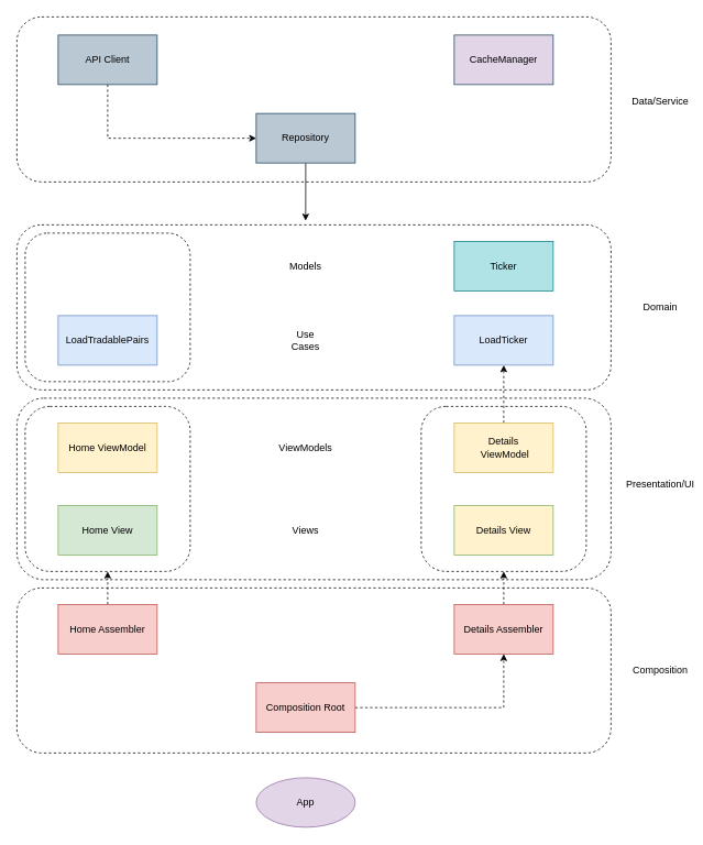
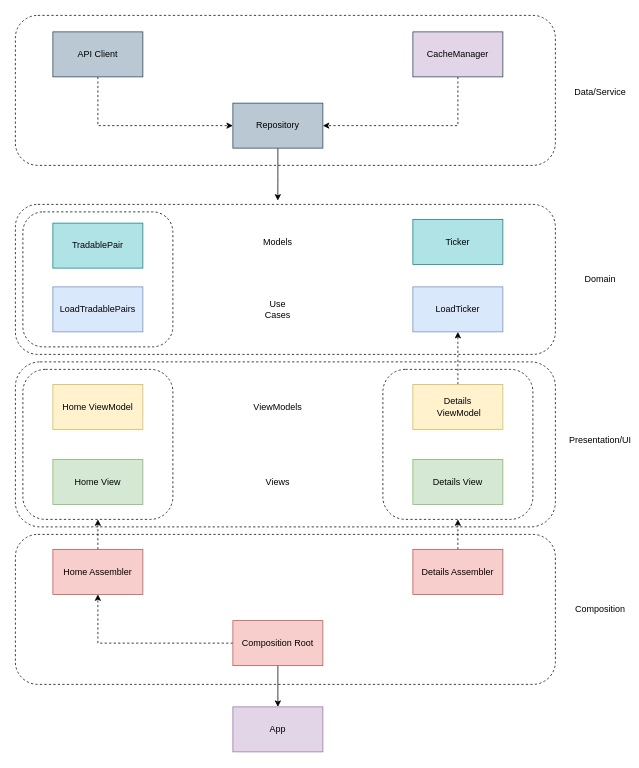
  <mxCell id="0" />
  <mxCell id="1" parent="0" />
  <mxCell id="2" value="" style="rounded=1;whiteSpace=wrap;html=1;fillColor=none;dashed=1;strokeWidth=1;" vertex="1" parent="1"><mxGeometry x="20" y="20" width="720" height="200" as="geometry" /></mxCell>
  <mxCell id="3" value="" style="rounded=1;whiteSpace=wrap;html=1;fillColor=none;dashed=1;strokeWidth=1;" vertex="1" parent="1"><mxGeometry x="30" y="282" width="200" height="180" as="geometry" /></mxCell>
  <mxCell id="4" value="" style="rounded=1;whiteSpace=wrap;html=1;fillColor=none;dashed=1;strokeWidth=1;" vertex="1" parent="1"><mxGeometry x="20" y="482" width="720" height="220" as="geometry" /></mxCell>
  <mxCell id="5" value="" style="rounded=1;whiteSpace=wrap;html=1;fillColor=none;dashed=1;strokeWidth=1;" vertex="1" parent="1"><mxGeometry x="30" y="492" width="200" height="200" as="geometry" /></mxCell>
  <mxCell id="6" value="" style="rounded=1;whiteSpace=wrap;html=1;fillColor=none;dashed=1;strokeWidth=1;" vertex="1" parent="1"><mxGeometry x="510" y="492" width="200" height="200" as="geometry" /></mxCell>
  <mxCell id="7" value="" style="rounded=1;whiteSpace=wrap;html=1;fillColor=none;dashed=1;strokeWidth=1;" vertex="1" parent="1"><mxGeometry x="20" y="712" width="720" height="200" as="geometry" /></mxCell>
- <mxCell id="10" value="" style="edgeStyle=orthogonalEdgeStyle;rounded=0;orthogonalLoop=1;jettySize=auto;html=1;dashed=1;" edge="1" parent="1" source="11" target="16"><mxGeometry relative="1" as="geometry" /></mxCell>
+ <mxCell id="8" value="" style="edgeStyle=orthogonalEdgeStyle;rounded=0;orthogonalLoop=1;jettySize=auto;html=1;" edge="1" parent="1" source="11" target="12"><mxGeometry relative="1" as="geometry" /></mxCell>
+ <mxCell id="9" value="" style="edgeStyle=orthogonalEdgeStyle;rounded=0;orthogonalLoop=1;jettySize=auto;html=1;dashed=1;" edge="1" parent="1" source="11" target="14"><mxGeometry relative="1" as="geometry" /></mxCell>
  <mxCell id="11" value="Composition Root" style="rounded=0;whiteSpace=wrap;html=1;fillColor=#f8cecc;strokeColor=#b85450;" vertex="1" parent="1"><mxGeometry x="310" y="827" width="120" height="60" as="geometry" /></mxCell>
- <mxCell id="12" value="App" style="ellipse;whiteSpace=wrap;html=1;fillColor=#e1d5e7;strokeColor=#9673a6;" vertex="1" parent="1"><mxGeometry x="310" y="942" width="120" height="60" as="geometry" /></mxCell>
+ <mxCell id="12" value="App" style="rounded=0;whiteSpace=wrap;html=1;fillColor=#e1d5e7;strokeColor=#9673a6;" vertex="1" parent="1"><mxGeometry x="310" y="942" width="120" height="60" as="geometry" /></mxCell>
  <mxCell id="13" value="" style="edgeStyle=orthogonalEdgeStyle;rounded=0;orthogonalLoop=1;jettySize=auto;html=1;dashed=1;" edge="1" parent="1" source="14"><mxGeometry relative="1" as="geometry"><mxPoint x="130" y="692" as="targetPoint" /></mxGeometry></mxCell>
  <mxCell id="14" value="Home Assembler" style="rounded=0;whiteSpace=wrap;html=1;fillColor=#f8cecc;strokeColor=#b85450;" vertex="1" parent="1"><mxGeometry x="70" y="732" width="120" height="60" as="geometry" /></mxCell>
  <mxCell id="15" value="" style="edgeStyle=orthogonalEdgeStyle;rounded=0;orthogonalLoop=1;jettySize=auto;html=1;dashed=1;entryX=0.5;entryY=1;entryDx=0;entryDy=0;" edge="1" parent="1" source="16" target="6"><mxGeometry relative="1" as="geometry"><mxPoint x="610" y="702" as="targetPoint" /></mxGeometry></mxCell>
  <mxCell id="16" value="Details Assembler" style="rounded=0;whiteSpace=wrap;html=1;fillColor=#f8cecc;strokeColor=#b85450;" vertex="1" parent="1"><mxGeometry x="550" y="732" width="120" height="60" as="geometry" /></mxCell>
  <mxCell id="17" value="Home View" style="rounded=0;whiteSpace=wrap;html=1;fillColor=#d5e8d4;strokeColor=#82b366;" vertex="1" parent="1"><mxGeometry x="70" y="612" width="120" height="60" as="geometry" /></mxCell>
  <mxCell id="18" value="Home ViewModel" style="rounded=0;whiteSpace=wrap;html=1;fillColor=#fff2cc;strokeColor=#d6b656;" vertex="1" parent="1"><mxGeometry x="70" y="512" width="120" height="60" as="geometry" /></mxCell>
- <mxCell id="19" value="Details View" style="rounded=0;whiteSpace=wrap;html=1;fillColor=#fff2cc;strokeColor=#82b366;" vertex="1" parent="1"><mxGeometry x="550" y="612" width="120" height="60" as="geometry" /></mxCell>
+ <mxCell id="19" value="Details View" style="rounded=0;whiteSpace=wrap;html=1;fillColor=#d5e8d4;strokeColor=#82b366;" vertex="1" parent="1"><mxGeometry x="550" y="612" width="120" height="60" as="geometry" /></mxCell>
  <mxCell id="20" value="" style="edgeStyle=orthogonalEdgeStyle;rounded=0;orthogonalLoop=1;jettySize=auto;html=1;dashed=1;" edge="1" parent="1" source="21" target="34"><mxGeometry relative="1" as="geometry" /></mxCell>
  <mxCell id="21" value="Details&lt;br&gt;&amp;nbsp;ViewModel" style="rounded=0;whiteSpace=wrap;html=1;fillColor=#fff2cc;strokeColor=#d6b656;" vertex="1" parent="1"><mxGeometry x="550" y="512" width="120" height="60" as="geometry" /></mxCell>
  <mxCell id="22" value="" style="edgeStyle=orthogonalEdgeStyle;rounded=0;orthogonalLoop=1;jettySize=auto;html=1;entryX=0.486;entryY=-0.025;entryDx=0;entryDy=0;entryPerimeter=0;" edge="1" parent="1" source="25" target="30"><mxGeometry relative="1" as="geometry"><mxPoint x="370" y="252" as="targetPoint" /></mxGeometry></mxCell>
  <mxCell id="23" value="" style="edgeStyle=orthogonalEdgeStyle;rounded=0;orthogonalLoop=1;jettySize=auto;html=1;dashed=1;" edge="1" parent="1" source="26" target="25"><mxGeometry relative="1" as="geometry"><Array as="points"><mxPoint x="130" y="167" /></Array></mxGeometry></mxCell>
+ <mxCell id="24" value="" style="edgeStyle=orthogonalEdgeStyle;rounded=0;orthogonalLoop=1;jettySize=auto;html=1;dashed=1;" edge="1" parent="1" source="27" target="25"><mxGeometry relative="1" as="geometry"><Array as="points"><mxPoint x="610" y="167" /></Array></mxGeometry></mxCell>
  <mxCell id="25" value="Repository" style="rounded=0;whiteSpace=wrap;html=1;fillColor=#bac8d3;strokeColor=#23445d;" vertex="1" parent="1"><mxGeometry x="310" y="137" width="120" height="60" as="geometry" /></mxCell>
  <mxCell id="26" value="API Client" style="rounded=0;whiteSpace=wrap;html=1;fillColor=#bac8d3;strokeColor=#23445d;" vertex="1" parent="1"><mxGeometry x="70" y="42" width="120" height="60" as="geometry" /></mxCell>
  <mxCell id="27" value="CacheManager" style="rounded=0;whiteSpace=wrap;html=1;fillColor=#e1d5e7;strokeColor=#23445d;" vertex="1" parent="1"><mxGeometry x="550" y="42" width="120" height="60" as="geometry" /></mxCell>
  <mxCell id="28" value="Composition" style="text;html=1;strokeColor=none;fillColor=none;align=center;verticalAlign=middle;whiteSpace=wrap;rounded=0;dashed=1;" vertex="1" parent="1"><mxGeometry x="770" y="797" width="60" height="30" as="geometry" /></mxCell>
  <mxCell id="29" value="Presentation/UI" style="text;html=1;strokeColor=none;fillColor=none;align=center;verticalAlign=middle;whiteSpace=wrap;rounded=0;dashed=1;" vertex="1" parent="1"><mxGeometry x="770" y="572" width="60" height="30" as="geometry" /></mxCell>
  <mxCell id="30" value="" style="rounded=1;whiteSpace=wrap;html=1;fillColor=none;dashed=1;strokeWidth=1;" vertex="1" parent="1"><mxGeometry x="20" y="272" width="720" height="200" as="geometry" /></mxCell>
+ <mxCell id="31" value="TradablePair" style="rounded=0;whiteSpace=wrap;html=1;fillColor=#b0e3e6;strokeColor=#0e8088;" vertex="1" parent="1"><mxGeometry x="70" y="297" width="120" height="60" as="geometry" /></mxCell>
  <mxCell id="32" value="Ticker" style="rounded=0;whiteSpace=wrap;html=1;fillColor=#b0e3e6;strokeColor=#0e8088;" vertex="1" parent="1"><mxGeometry x="550" y="292" width="120" height="60" as="geometry" /></mxCell>
  <mxCell id="33" value="LoadTradablePairs" style="rounded=0;whiteSpace=wrap;html=1;fillColor=#dae8fc;strokeColor=#6c8ebf;" vertex="1" parent="1"><mxGeometry x="70" y="382" width="120" height="60" as="geometry" /></mxCell>
  <mxCell id="34" value="LoadTicker" style="rounded=0;whiteSpace=wrap;html=1;fillColor=#dae8fc;strokeColor=#6c8ebf;" vertex="1" parent="1"><mxGeometry x="550" y="382" width="120" height="60" as="geometry" /></mxCell>
  <mxCell id="35" value="Domain" style="text;html=1;strokeColor=none;fillColor=none;align=center;verticalAlign=middle;whiteSpace=wrap;rounded=0;dashed=1;" vertex="1" parent="1"><mxGeometry x="770" y="357" width="60" height="30" as="geometry" /></mxCell>
  <mxCell id="36" value="Use Cases" style="text;html=1;strokeColor=none;fillColor=none;align=center;verticalAlign=middle;whiteSpace=wrap;rounded=0;dashed=1;" vertex="1" parent="1"><mxGeometry x="340" y="397" width="60" height="30" as="geometry" /></mxCell>
  <mxCell id="37" value="Models" style="text;html=1;strokeColor=none;fillColor=none;align=center;verticalAlign=middle;whiteSpace=wrap;rounded=0;dashed=1;" vertex="1" parent="1"><mxGeometry x="340" y="307" width="60" height="30" as="geometry" /></mxCell>
  <mxCell id="38" value="Data/Service" style="text;html=1;strokeColor=none;fillColor=none;align=center;verticalAlign=middle;whiteSpace=wrap;rounded=0;dashed=1;" vertex="1" parent="1"><mxGeometry x="770" y="107" width="60" height="30" as="geometry" /></mxCell>
  <mxCell id="39" value="Views" style="text;html=1;strokeColor=none;fillColor=none;align=center;verticalAlign=middle;whiteSpace=wrap;rounded=0;dashed=1;" vertex="1" parent="1"><mxGeometry x="340" y="627" width="60" height="30" as="geometry" /></mxCell>
  <mxCell id="40" value="ViewModels" style="text;html=1;strokeColor=none;fillColor=none;align=center;verticalAlign=middle;whiteSpace=wrap;rounded=0;dashed=1;" vertex="1" parent="1"><mxGeometry x="340" y="527" width="60" height="30" as="geometry" /></mxCell>
